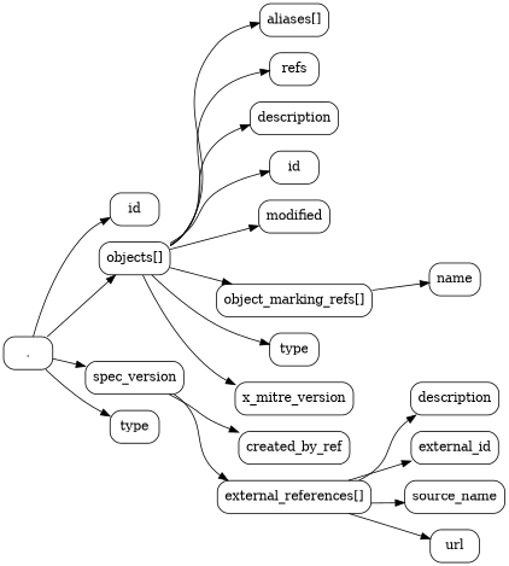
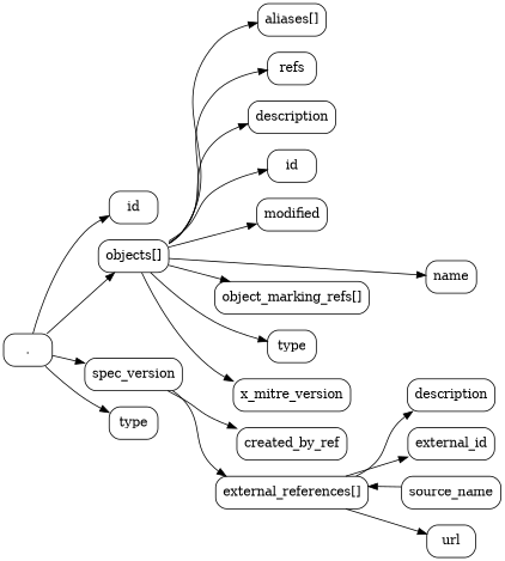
  strict digraph {
    rankdir=LR
    node [shape=box style=rounded]
    "."
    id
    "objects[]"
    spec_version
    type
    n6 [label="aliases[]"]
    n7 [label=refs]
    n8 [label=description]
    n9 [label=id]
    n10 [label=modified]
    n11 [label=name]
    n12 [label="object_marking_refs[]"]
    n13 [label=type]
    n14 [label=x_mitre_version]
    n15 [label=created_by_ref]
    n16 [label="external_references[]"]
    n17 [label=description]
    n18 [label=external_id]
    n19 [label=source_name]
    n20 [label=url]
    "." -> id
    "." -> "objects[]"
    "." -> spec_version
    "." -> type
    "objects[]" -> n6
    "objects[]" -> n7
    "objects[]" -> n8
    "objects[]" -> n9
    "objects[]" -> n10
-   n12 -> n11
+   "objects[]" -> n11
    "objects[]" -> n12
    "objects[]" -> n13
    "objects[]" -> n14
    spec_version -> n15
    spec_version -> n16
    n16 -> n17
    n16 -> n18
-   n16 -> n19
+   n19 -> n16
    n16 -> n20
  }
